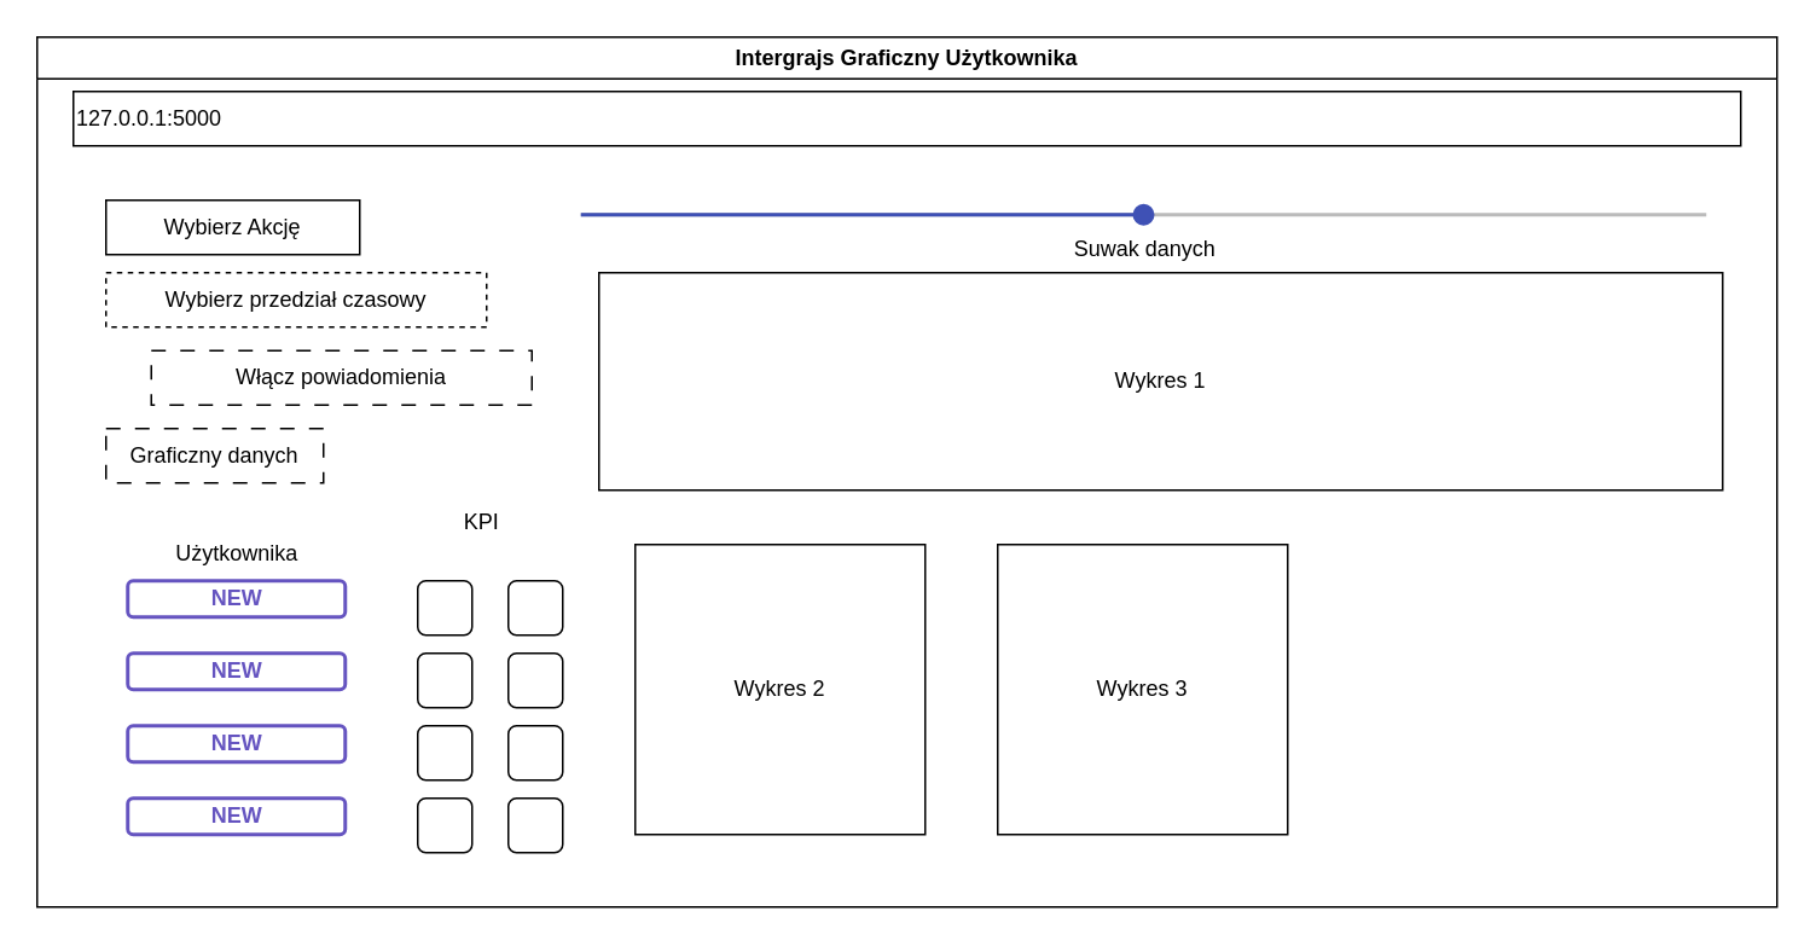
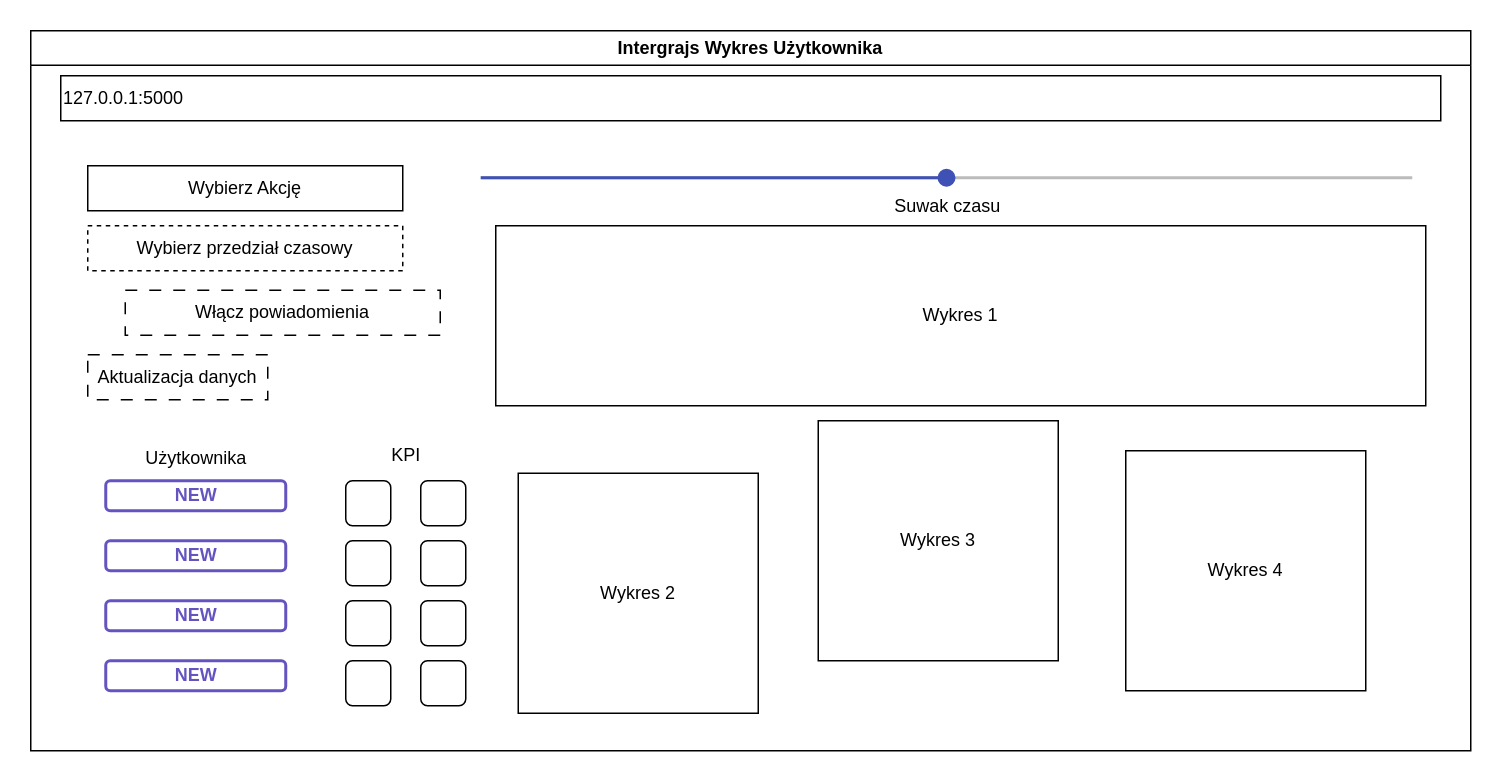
  <mxCell id="0" />
  <mxCell id="1" parent="0" />
- <mxCell id="2" value="Intergrajs Graficzny Użytkownika" style="swimlane;whiteSpace=wrap;html=1;" vertex="1" parent="1"><mxGeometry x="20" y="20" width="960" height="480" as="geometry" /></mxCell>
+ <mxCell id="2" value="Intergrajs Wykres Użytkownika" style="swimlane;whiteSpace=wrap;html=1;" vertex="1" parent="1"><mxGeometry x="20" y="20" width="960" height="480" as="geometry" /></mxCell>
  <mxCell id="3" value="127.0.0.1:5000" style="rounded=0;whiteSpace=wrap;html=1;fillColor=none;align=left;" vertex="1" parent="2"><mxGeometry x="20" y="30" width="920" height="30" as="geometry" /></mxCell>
- <mxCell id="4" value="Wybierz Akcję" style="rounded=0;whiteSpace=wrap;html=1;fillColor=none;" vertex="1" parent="2"><mxGeometry x="38" y="90" width="140" height="30" as="geometry" /></mxCell>
+ <mxCell id="4" value="Wybierz Akcję" style="rounded=0;whiteSpace=wrap;html=1;fillColor=none;" vertex="1" parent="2"><mxGeometry x="38" y="90" width="210" height="30" as="geometry" /></mxCell>
  <mxCell id="5" value="Włącz powiadomienia" style="rounded=0;whiteSpace=wrap;html=1;fillColor=none;dashed=1;dashPattern=8 8;" vertex="1" parent="2"><mxGeometry x="63" y="173" width="210" height="30" as="geometry" /></mxCell>
  <mxCell id="6" value="Wybierz przedział czasowy" style="rounded=0;whiteSpace=wrap;html=1;fillColor=none;dashed=1;" vertex="1" parent="2"><mxGeometry x="38" y="130" width="210" height="30" as="geometry" /></mxCell>
- <mxCell id="7" value="Graficzny danych" style="rounded=0;whiteSpace=wrap;html=1;fillColor=none;dashed=1;dashPattern=8 8;" vertex="1" parent="2"><mxGeometry x="38" y="216" width="120" height="30" as="geometry" /></mxCell>
- <mxCell id="8" value="Suwak danych" style="dashed=0;verticalLabelPosition=bottom;verticalAlign=top;align=center;shape=mxgraph.gmdl.slider2;barPos=50;strokeColor=#3F51B5;opacity=100;strokeWidth=2;fillColor=#3F51B5;handleSize=10;shadow=0;html=1;" vertex="1" parent="2"><mxGeometry x="300" y="93" width="621" height="10" as="geometry" /></mxCell>
+ <mxCell id="7" value="Aktualizacja danych" style="rounded=0;whiteSpace=wrap;html=1;fillColor=none;dashed=1;dashPattern=8 8;" vertex="1" parent="2"><mxGeometry x="38" y="216" width="120" height="30" as="geometry" /></mxCell>
+ <mxCell id="8" value="Suwak czasu" style="dashed=0;verticalLabelPosition=bottom;verticalAlign=top;align=center;shape=mxgraph.gmdl.slider2;barPos=50;strokeColor=#3F51B5;opacity=100;strokeWidth=2;fillColor=#3F51B5;handleSize=10;shadow=0;html=1;" vertex="1" parent="2"><mxGeometry x="300" y="93" width="621" height="10" as="geometry" /></mxCell>
  <mxCell id="9" value="Wykres 1" style="rounded=0;whiteSpace=wrap;html=1;fillColor=none;" vertex="1" parent="2"><mxGeometry x="310" y="130" width="620" height="120" as="geometry" /></mxCell>
- <mxCell id="10" value="Wykres 2" style="rounded=0;whiteSpace=wrap;html=1;fillColor=none;" vertex="1" parent="2"><mxGeometry x="330" y="280" width="160" height="160" as="geometry" /></mxCell>
- <mxCell id="11" value="Wykres 3" style="rounded=0;whiteSpace=wrap;html=1;fillColor=none;" vertex="1" parent="2"><mxGeometry x="530" y="280" width="160" height="160" as="geometry" /></mxCell>
+ <mxCell id="10" value="Wykres 2" style="rounded=0;whiteSpace=wrap;html=1;fillColor=none;" vertex="1" parent="2"><mxGeometry x="325" y="295" width="160" height="160" as="geometry" /></mxCell>
+ <mxCell id="11" value="Wykres 3" style="rounded=0;whiteSpace=wrap;html=1;fillColor=none;" vertex="1" parent="2"><mxGeometry x="525" y="260" width="160" height="160" as="geometry" /></mxCell>
+ <mxCell id="12" value="Wykres 4" style="rounded=0;whiteSpace=wrap;html=1;fillColor=none;" vertex="1" parent="2"><mxGeometry x="730" y="280" width="160" height="160" as="geometry" /></mxCell>
  <mxCell id="13" value="NEW" style="dashed=0;html=1;rounded=1;strokeColor=#6554C0;fontSize=12;align=center;fontStyle=1;strokeWidth=2;fontColor=#6554C0" vertex="1" parent="2"><mxGeometry x="50" y="300" width="120" height="20" as="geometry" /></mxCell>
  <mxCell id="14" value="NEW" style="dashed=0;html=1;rounded=1;strokeColor=#6554C0;fontSize=12;align=center;fontStyle=1;strokeWidth=2;fontColor=#6554C0" vertex="1" parent="2"><mxGeometry x="50" y="340" width="120" height="20" as="geometry" /></mxCell>
  <mxCell id="15" value="NEW" style="dashed=0;html=1;rounded=1;strokeColor=#6554C0;fontSize=12;align=center;fontStyle=1;strokeWidth=2;fontColor=#6554C0" vertex="1" parent="2"><mxGeometry x="50" y="380" width="120" height="20" as="geometry" /></mxCell>
  <mxCell id="16" value="NEW" style="dashed=0;html=1;rounded=1;strokeColor=#6554C0;fontSize=12;align=center;fontStyle=1;strokeWidth=2;fontColor=#6554C0" vertex="1" parent="2"><mxGeometry x="50" y="420" width="120" height="20" as="geometry" /></mxCell>
  <mxCell id="17" value="Użytkownika" style="text;html=1;align=center;verticalAlign=middle;resizable=0;points=[];autosize=1;strokeColor=none;fillColor=none;" vertex="1" parent="2"><mxGeometry x="65" y="270" width="90" height="30" as="geometry" /></mxCell>
  <mxCell id="18" value="" style="rounded=1;whiteSpace=wrap;html=1;fillColor=none;" vertex="1" parent="2"><mxGeometry x="210" y="300" width="30" height="30" as="geometry" /></mxCell>
  <mxCell id="19" value="" style="rounded=1;whiteSpace=wrap;html=1;fillColor=none;" vertex="1" parent="2"><mxGeometry x="260" y="300" width="30" height="30" as="geometry" /></mxCell>
  <mxCell id="20" value="" style="rounded=1;whiteSpace=wrap;html=1;fillColor=none;" vertex="1" parent="2"><mxGeometry x="210" y="340" width="30" height="30" as="geometry" /></mxCell>
  <mxCell id="21" value="" style="rounded=1;whiteSpace=wrap;html=1;fillColor=none;" vertex="1" parent="2"><mxGeometry x="260" y="340" width="30" height="30" as="geometry" /></mxCell>
  <mxCell id="22" value="" style="rounded=1;whiteSpace=wrap;html=1;fillColor=none;" vertex="1" parent="2"><mxGeometry x="210" y="380" width="30" height="30" as="geometry" /></mxCell>
  <mxCell id="23" value="" style="rounded=1;whiteSpace=wrap;html=1;fillColor=none;" vertex="1" parent="2"><mxGeometry x="260" y="380" width="30" height="30" as="geometry" /></mxCell>
  <mxCell id="24" value="" style="rounded=1;whiteSpace=wrap;html=1;fillColor=none;" vertex="1" parent="2"><mxGeometry x="210" y="420" width="30" height="30" as="geometry" /></mxCell>
  <mxCell id="25" value="" style="rounded=1;whiteSpace=wrap;html=1;fillColor=none;" vertex="1" parent="2"><mxGeometry x="260" y="420" width="30" height="30" as="geometry" /></mxCell>
- <mxCell id="26" value="KPI" style="text;html=1;align=center;verticalAlign=middle;resizable=0;points=[];autosize=1;strokeColor=none;fillColor=none;" vertex="1" parent="1"><mxGeometry x="245" y="273" width="40" height="30" as="geometry" /></mxCell>
+ <mxCell id="26" value="KPI" style="text;html=1;align=center;verticalAlign=middle;resizable=0;points=[];autosize=1;strokeColor=none;fillColor=none;" vertex="1" parent="1"><mxGeometry x="250" y="288" width="40" height="30" as="geometry" /></mxCell>
